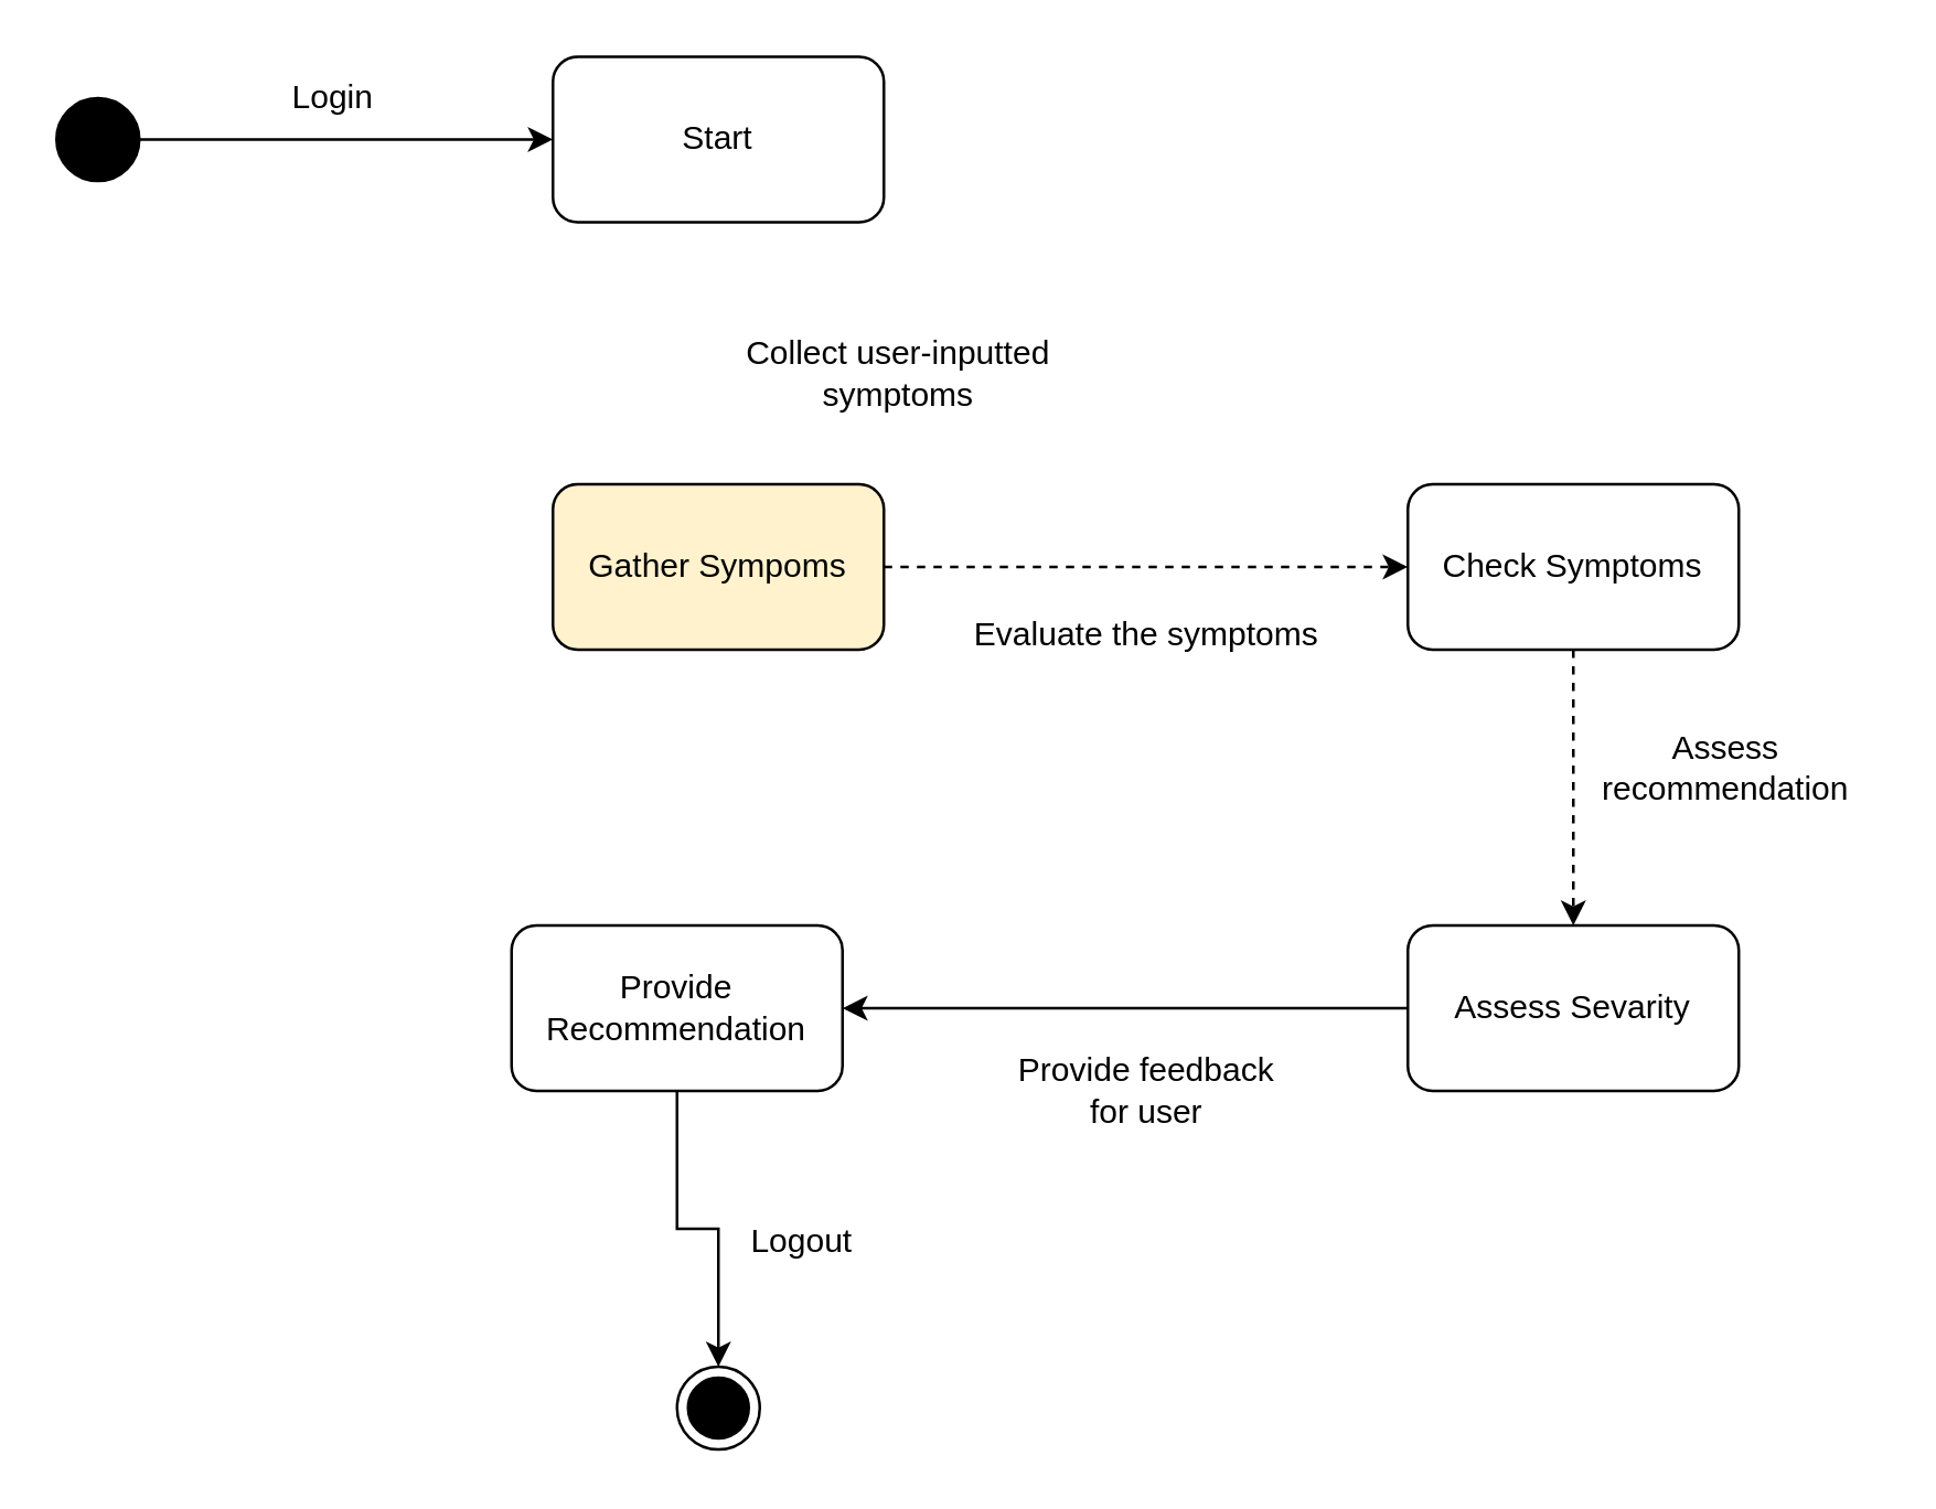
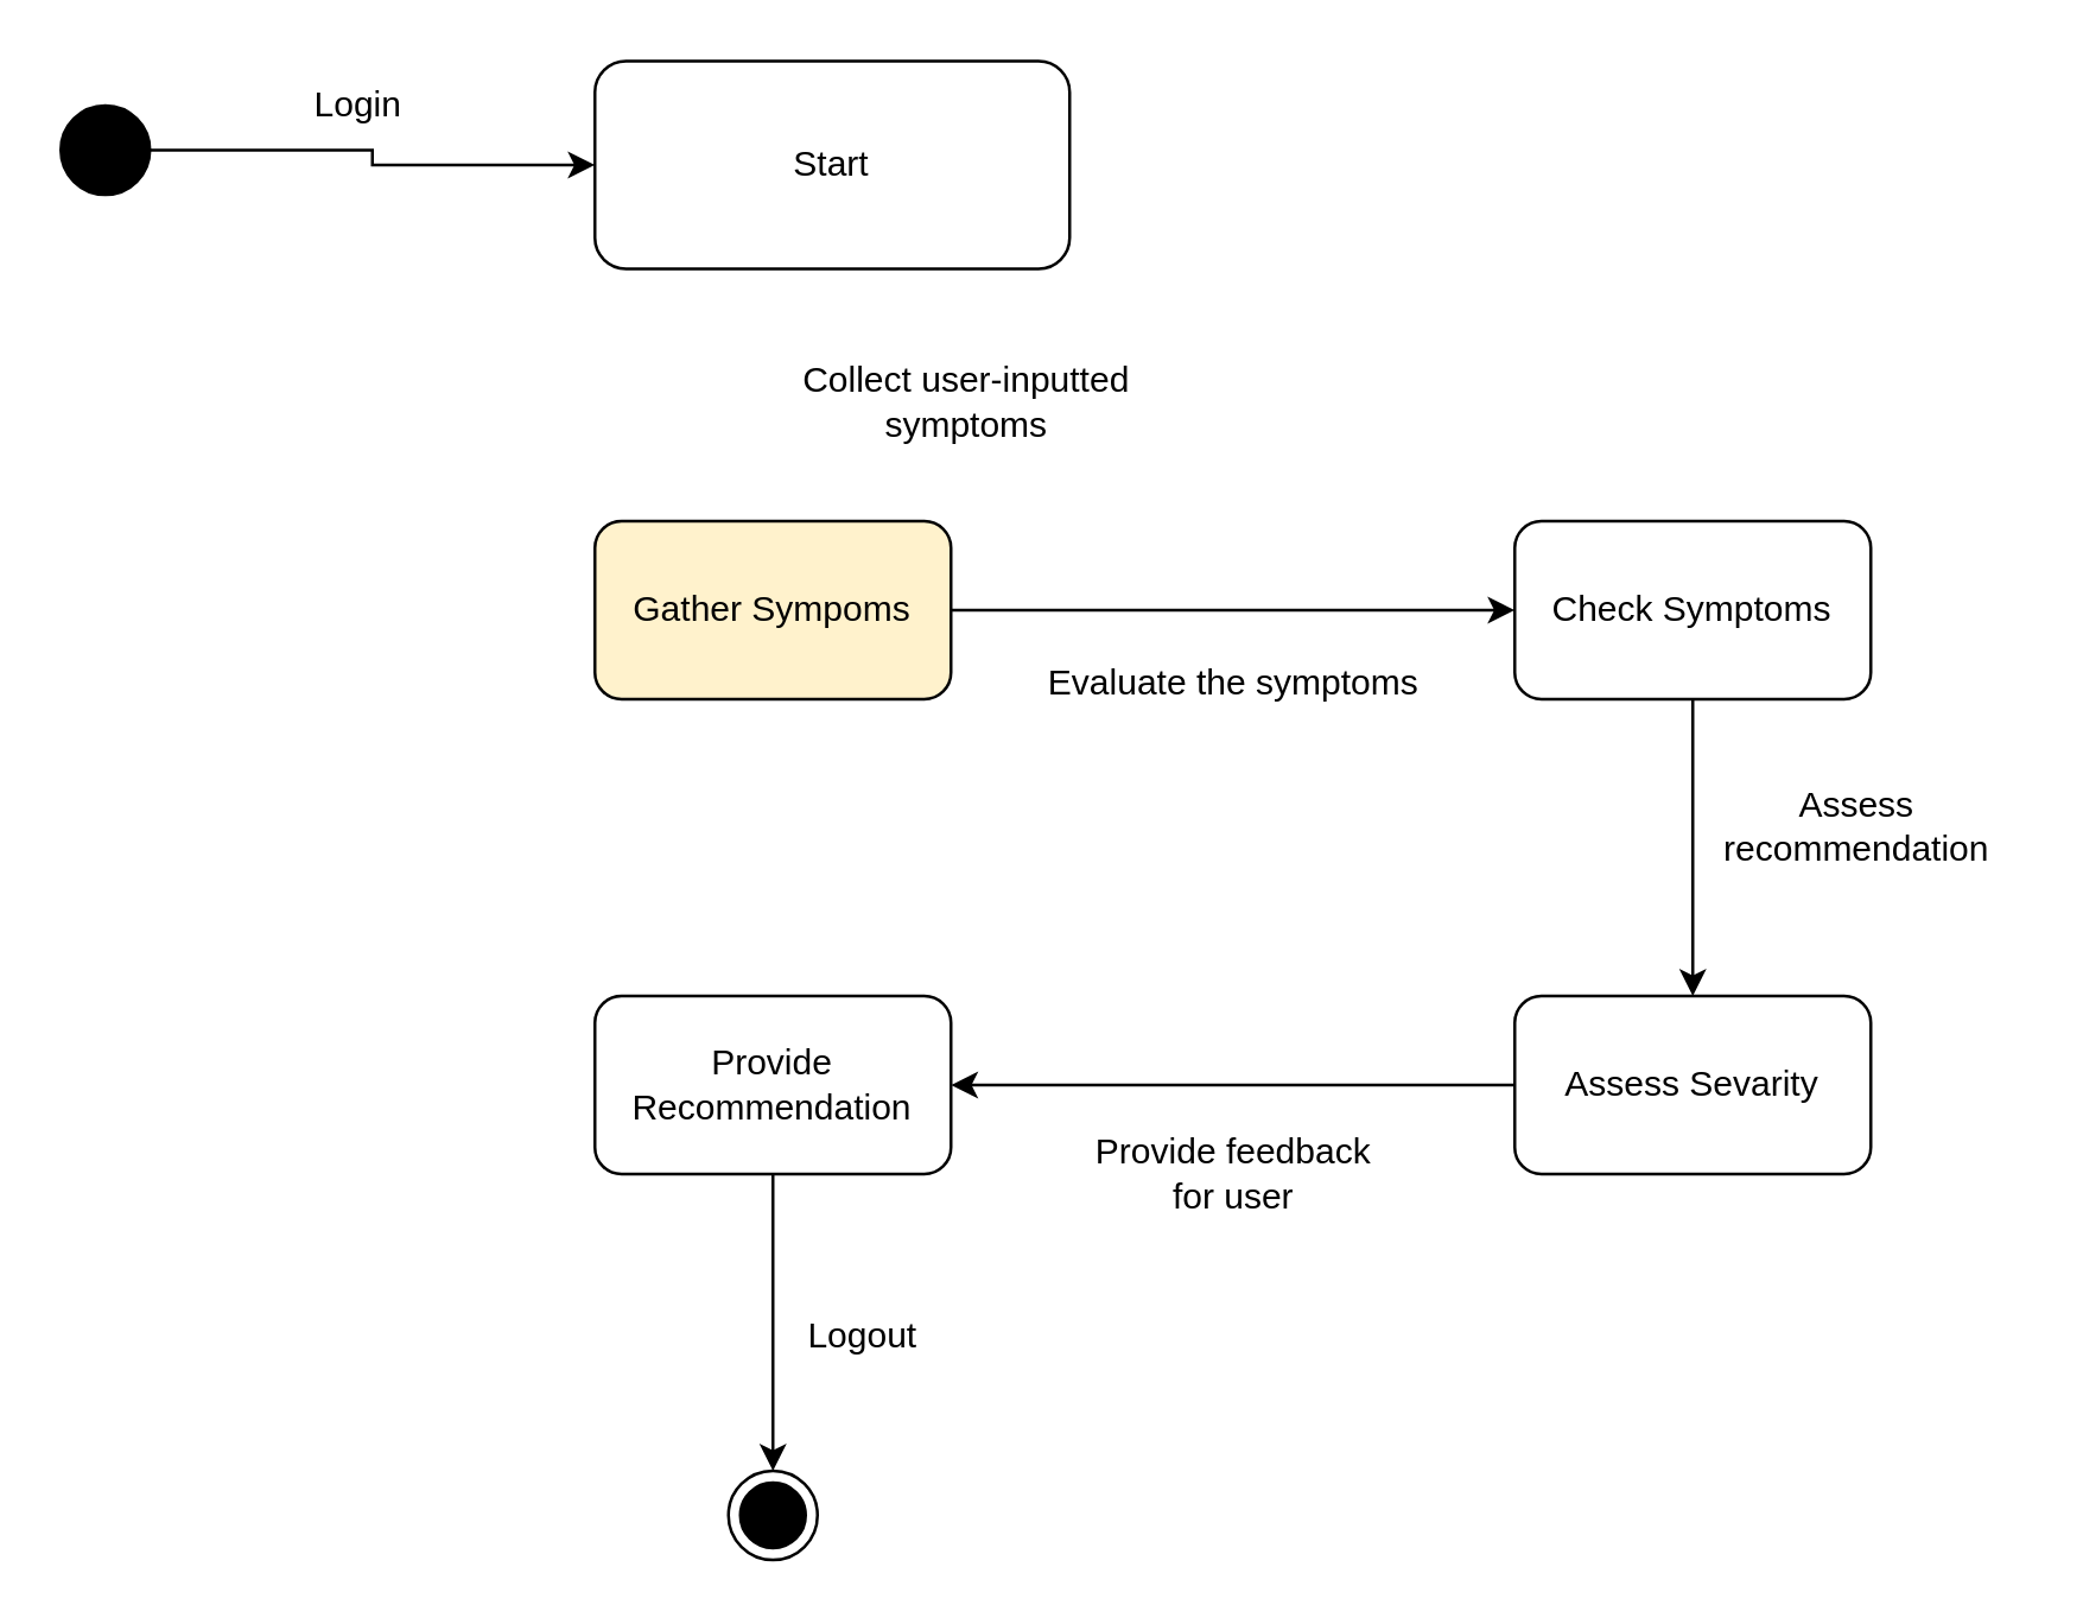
  <mxCell id="0" />
  <mxCell id="1" parent="0" />
  <mxCell id="2" style="edgeStyle=orthogonalEdgeStyle;rounded=0;orthogonalLoop=1;jettySize=auto;html=1;exitX=1;exitY=0.5;exitDx=0;exitDy=0;" edge="1" parent="1" source="3" target="5"><mxGeometry relative="1" as="geometry" /></mxCell>
  <mxCell id="3" value="" style="ellipse;fillColor=strokeColor;html=1;" parent="1" vertex="1"><mxGeometry x="20" y="35" width="30" height="30" as="geometry" /></mxCell>
  <mxCell id="4" value="" style="ellipse;html=1;shape=endState;fillColor=strokeColor;" parent="1" vertex="1"><mxGeometry x="245" y="495" width="30" height="30" as="geometry" /></mxCell>
- <mxCell id="5" value="Start" style="rounded=1;whiteSpace=wrap;html=1;" parent="1" vertex="1"><mxGeometry x="200" y="20" width="120" height="60" as="geometry" /></mxCell>
- <mxCell id="6" style="edgeStyle=orthogonalEdgeStyle;rounded=0;orthogonalLoop=1;jettySize=auto;html=1;entryX=0;entryY=0.5;entryDx=0;entryDy=0;dashed=1;" edge="1" parent="1" source="7" target="13"><mxGeometry relative="1" as="geometry" /></mxCell>
+ <mxCell id="5" value="Start" style="rounded=1;whiteSpace=wrap;html=1;" parent="1" vertex="1"><mxGeometry x="200" y="20" width="160" height="70" as="geometry" /></mxCell>
+ <mxCell id="6" style="edgeStyle=orthogonalEdgeStyle;rounded=0;orthogonalLoop=1;jettySize=auto;html=1;entryX=0;entryY=0.5;entryDx=0;entryDy=0;" edge="1" parent="1" source="7" target="13"><mxGeometry relative="1" as="geometry" /></mxCell>
  <mxCell id="7" value="Gather Sympoms" style="rounded=1;whiteSpace=wrap;html=1;fillColor=#fff2cc;" vertex="1" parent="1"><mxGeometry x="200" y="175" width="120" height="60" as="geometry" /></mxCell>
  <mxCell id="8" style="edgeStyle=orthogonalEdgeStyle;rounded=0;orthogonalLoop=1;jettySize=auto;html=1;" edge="1" parent="1" source="9" target="4"><mxGeometry relative="1" as="geometry" /></mxCell>
- <mxCell id="9" value="Provide Recommendation" style="rounded=1;whiteSpace=wrap;html=1;" vertex="1" parent="1"><mxGeometry x="185" y="335" width="120" height="60" as="geometry" /></mxCell>
+ <mxCell id="9" value="Provide Recommendation" style="rounded=1;whiteSpace=wrap;html=1;" vertex="1" parent="1"><mxGeometry x="200" y="335" width="120" height="60" as="geometry" /></mxCell>
  <mxCell id="10" style="edgeStyle=orthogonalEdgeStyle;rounded=0;orthogonalLoop=1;jettySize=auto;html=1;entryX=1;entryY=0.5;entryDx=0;entryDy=0;" edge="1" parent="1" source="11" target="9"><mxGeometry relative="1" as="geometry" /></mxCell>
  <mxCell id="11" value="Assess Sevarity" style="rounded=1;whiteSpace=wrap;html=1;" vertex="1" parent="1"><mxGeometry x="510" y="335" width="120" height="60" as="geometry" /></mxCell>
- <mxCell id="12" style="edgeStyle=orthogonalEdgeStyle;rounded=0;orthogonalLoop=1;jettySize=auto;html=1;dashed=1;" edge="1" parent="1" source="13" target="11"><mxGeometry relative="1" as="geometry" /></mxCell>
+ <mxCell id="12" style="edgeStyle=orthogonalEdgeStyle;rounded=0;orthogonalLoop=1;jettySize=auto;html=1;" edge="1" parent="1" source="13" target="11"><mxGeometry relative="1" as="geometry" /></mxCell>
  <mxCell id="13" value="Check Symptoms" style="rounded=1;whiteSpace=wrap;html=1;" vertex="1" parent="1"><mxGeometry x="510" y="175" width="120" height="60" as="geometry" /></mxCell>
  <mxCell id="14" value="Login" style="text;html=1;align=center;verticalAlign=middle;resizable=0;points=[];autosize=1;strokeColor=none;fillColor=none;" vertex="1" parent="1"><mxGeometry x="95" y="20" width="50" height="30" as="geometry" /></mxCell>
  <mxCell id="15" value="Collect user-inputted &lt;br&gt;symptoms" style="text;html=1;align=center;verticalAlign=middle;resizable=0;points=[];autosize=1;strokeColor=none;fillColor=none;" vertex="1" parent="1"><mxGeometry x="260" y="115" width="130" height="40" as="geometry" /></mxCell>
  <mxCell id="16" value="Evaluate the symptoms" style="text;html=1;align=center;verticalAlign=middle;resizable=0;points=[];autosize=1;strokeColor=none;fillColor=none;" vertex="1" parent="1"><mxGeometry x="340" y="215" width="150" height="30" as="geometry" /></mxCell>
  <mxCell id="17" value="Assess &lt;br&gt;recommendation" style="text;html=1;align=center;verticalAlign=middle;resizable=0;points=[];autosize=1;strokeColor=none;fillColor=none;" vertex="1" parent="1"><mxGeometry x="570" y="258" width="110" height="40" as="geometry" /></mxCell>
  <mxCell id="18" value="Provide feedback &lt;br&gt;for user" style="text;html=1;align=center;verticalAlign=middle;resizable=0;points=[];autosize=1;strokeColor=none;fillColor=none;" vertex="1" parent="1"><mxGeometry x="355" y="375" width="120" height="40" as="geometry" /></mxCell>
  <mxCell id="19" value="Logout" style="text;html=1;align=center;verticalAlign=middle;resizable=0;points=[];autosize=1;strokeColor=none;fillColor=none;" vertex="1" parent="1"><mxGeometry x="260" y="435" width="60" height="30" as="geometry" /></mxCell>
